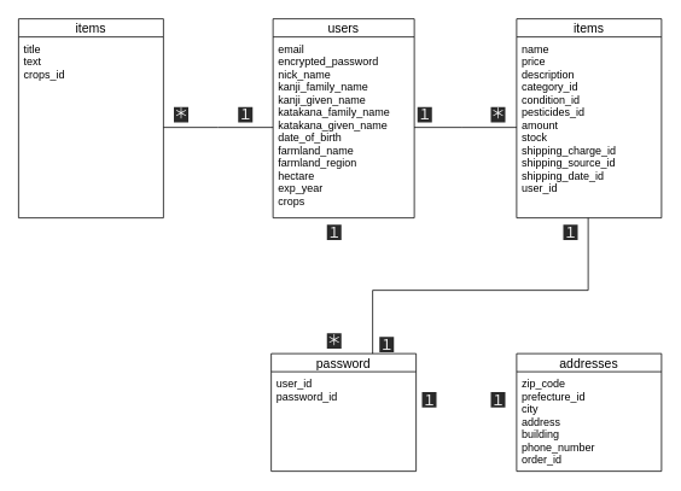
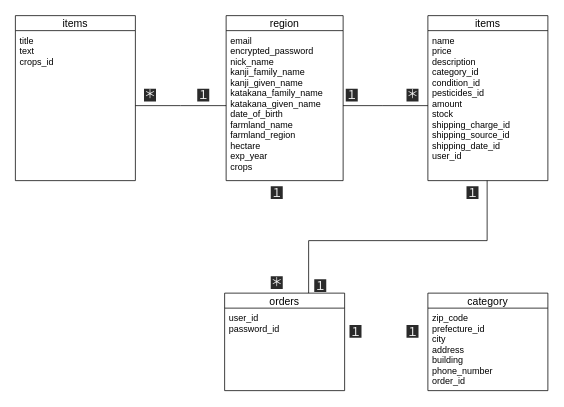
  <mxCell id="0" />
  <mxCell id="1" parent="0" />
  <mxCell id="2" value="" style="edgeStyle=orthogonalEdgeStyle;rounded=0;orthogonalLoop=1;jettySize=auto;html=1;endArrow=none;endFill=0;" parent="1" source="3" target="5" edge="1"><mxGeometry relative="1" as="geometry"><Array as="points"><mxPoint x="510" y="140" /><mxPoint x="510" y="140" /></Array></mxGeometry></mxCell>
- <mxCell id="3" value="users" style="swimlane;fontStyle=0;childLayout=stackLayout;horizontal=1;startSize=20;horizontalStack=0;resizeParent=1;resizeParentMax=0;resizeLast=0;collapsible=1;marginBottom=0;align=center;fontSize=14;" parent="1" vertex="1"><mxGeometry x="301" y="20" width="156" height="220" as="geometry"><mxRectangle x="164" y="180" width="70" height="20" as="alternateBounds" /></mxGeometry></mxCell>
+ <mxCell id="3" value="region" style="swimlane;fontStyle=0;childLayout=stackLayout;horizontal=1;startSize=20;horizontalStack=0;resizeParent=1;resizeParentMax=0;resizeLast=0;collapsible=1;marginBottom=0;align=center;fontSize=14;" parent="1" vertex="1"><mxGeometry x="301" y="20" width="156" height="220" as="geometry"><mxRectangle x="164" y="180" width="70" height="20" as="alternateBounds" /></mxGeometry></mxCell>
  <mxCell id="4" value="email&#10;encrypted_password&#10;nick_name&#10;kanji_family_name&#10;kanji_given_name&#10;katakana_family_name&#10;katakana_given_name&#10;date_of_birth&#10;farmland_name&#10;farmland_region&#10;hectare&#10;exp_year&#10;crops" style="text;strokeColor=none;fillColor=none;spacingLeft=4;spacingRight=4;overflow=hidden;rotatable=0;points=[[0,0.5],[1,0.5]];portConstraint=eastwest;fontSize=12;" parent="3" vertex="1"><mxGeometry y="20" width="156" height="200" as="geometry" /></mxCell>
  <mxCell id="5" value="items" style="swimlane;fontStyle=0;childLayout=stackLayout;horizontal=1;startSize=20;horizontalStack=0;resizeParent=1;resizeParentMax=0;resizeLast=0;collapsible=1;marginBottom=0;align=center;fontSize=14;" parent="1" vertex="1"><mxGeometry x="570" y="20" width="160" height="220" as="geometry"><mxRectangle x="100" y="220" width="70" height="20" as="alternateBounds" /></mxGeometry></mxCell>
  <mxCell id="6" value="name&#10;price&#10;description&#10;category_id&#10;condition_id&#10;pesticides_id&#10;amount&#10;stock&#10;shipping_charge_id&#10;shipping_source_id&#10;shipping_date_id&#10;user_id" style="text;strokeColor=none;fillColor=none;spacingLeft=4;spacingRight=4;overflow=hidden;rotatable=0;points=[[0,0.5],[1,0.5]];portConstraint=eastwest;fontSize=12;" parent="5" vertex="1"><mxGeometry y="20" width="160" height="200" as="geometry" /></mxCell>
- <mxCell id="7" value="password" style="swimlane;fontStyle=0;childLayout=stackLayout;horizontal=1;startSize=20;horizontalStack=0;resizeParent=1;resizeParentMax=0;resizeLast=0;collapsible=1;marginBottom=0;align=center;fontSize=14;" parent="1" vertex="1"><mxGeometry x="299" y="390" width="160" height="130" as="geometry"><mxRectangle x="100" y="220" width="70" height="20" as="alternateBounds" /></mxGeometry></mxCell>
+ <mxCell id="7" value="orders" style="swimlane;fontStyle=0;childLayout=stackLayout;horizontal=1;startSize=20;horizontalStack=0;resizeParent=1;resizeParentMax=0;resizeLast=0;collapsible=1;marginBottom=0;align=center;fontSize=14;" parent="1" vertex="1"><mxGeometry x="299" y="390" width="160" height="130" as="geometry"><mxRectangle x="100" y="220" width="70" height="20" as="alternateBounds" /></mxGeometry></mxCell>
  <mxCell id="8" value="user_id&#10;password_id" style="text;strokeColor=none;fillColor=none;spacingLeft=4;spacingRight=4;overflow=hidden;rotatable=0;points=[[0,0.5],[1,0.5]];portConstraint=eastwest;fontSize=12;" parent="7" vertex="1"><mxGeometry y="20" width="160" height="110" as="geometry" /></mxCell>
  <mxCell id="9" value="&lt;span style=&quot;color: rgb(240, 240, 240); font-family: helvetica; font-size: 16px; font-style: normal; letter-spacing: normal; text-align: center; text-indent: 0px; text-transform: none; word-spacing: 0px; background-color: rgb(42, 42, 42); display: inline; float: none;&quot;&gt;１&lt;/span&gt;" style="text;whiteSpace=wrap;html=1;fontStyle=0;fontSize=16;" parent="1" vertex="1"><mxGeometry x="359" y="240" width="40" height="26" as="geometry" /></mxCell>
  <mxCell id="10" value="&lt;span style=&quot;color: rgb(240, 240, 240); font-family: helvetica; font-size: 16px; font-style: normal; letter-spacing: normal; text-align: center; text-indent: 0px; text-transform: none; word-spacing: 0px; background-color: rgb(42, 42, 42); display: inline; float: none;&quot;&gt;＊&lt;/span&gt;" style="text;whiteSpace=wrap;html=1;fontStyle=0;fontSize=16;" parent="1" vertex="1"><mxGeometry x="540" y="110" width="40" height="26" as="geometry" /></mxCell>
  <mxCell id="11" value="&lt;span style=&quot;color: rgb(240, 240, 240); font-family: helvetica; font-size: 16px; font-style: normal; letter-spacing: normal; text-align: center; text-indent: 0px; text-transform: none; word-spacing: 0px; background-color: rgb(42, 42, 42); display: inline; float: none;&quot;&gt;１&lt;/span&gt;" style="text;whiteSpace=wrap;html=1;fontStyle=0;fontSize=16;" parent="1" vertex="1"><mxGeometry x="620" y="240" width="40" height="26" as="geometry" /></mxCell>
  <mxCell id="12" value="&lt;span style=&quot;color: rgb(240, 240, 240); font-family: helvetica; font-size: 16px; font-style: normal; letter-spacing: normal; text-align: center; text-indent: 0px; text-transform: none; word-spacing: 0px; background-color: rgb(42, 42, 42); display: inline; float: none;&quot;&gt;１&lt;/span&gt;" style="text;whiteSpace=wrap;html=1;fontStyle=0;fontSize=16;" parent="1" vertex="1"><mxGeometry x="464" y="425" width="40" height="26" as="geometry" /></mxCell>
  <mxCell id="13" value="&lt;span style=&quot;color: rgb(240, 240, 240); font-family: helvetica; font-size: 16px; font-style: normal; letter-spacing: normal; text-align: center; text-indent: 0px; text-transform: none; word-spacing: 0px; background-color: rgb(42, 42, 42); display: inline; float: none;&quot;&gt;１&lt;/span&gt;" style="text;whiteSpace=wrap;html=1;fontStyle=0;fontSize=16;" parent="1" vertex="1"><mxGeometry x="459" y="110" width="40" height="26" as="geometry" /></mxCell>
  <mxCell id="14" value="&lt;span style=&quot;color: rgb(240, 240, 240); font-family: helvetica; font-size: 16px; font-style: normal; letter-spacing: normal; text-align: center; text-indent: 0px; text-transform: none; word-spacing: 0px; background-color: rgb(42, 42, 42); display: inline; float: none;&quot;&gt;＊&lt;/span&gt;" style="text;whiteSpace=wrap;html=1;fontStyle=0;fontSize=16;" parent="1" vertex="1"><mxGeometry x="359" y="360" width="40" height="26" as="geometry" /></mxCell>
- <mxCell id="15" value="addresses" style="swimlane;fontStyle=0;childLayout=stackLayout;horizontal=1;startSize=20;horizontalStack=0;resizeParent=1;resizeParentMax=0;resizeLast=0;collapsible=1;marginBottom=0;align=center;fontSize=14;" parent="1" vertex="1"><mxGeometry x="570" y="390" width="160" height="130" as="geometry"><mxRectangle x="100" y="220" width="70" height="20" as="alternateBounds" /></mxGeometry></mxCell>
+ <mxCell id="15" value="category" style="swimlane;fontStyle=0;childLayout=stackLayout;horizontal=1;startSize=20;horizontalStack=0;resizeParent=1;resizeParentMax=0;resizeLast=0;collapsible=1;marginBottom=0;align=center;fontSize=14;" parent="1" vertex="1"><mxGeometry x="570" y="390" width="160" height="130" as="geometry"><mxRectangle x="100" y="220" width="70" height="20" as="alternateBounds" /></mxGeometry></mxCell>
  <mxCell id="16" value="zip_code&#10;prefecture_id&#10;city&#10;address&#10;building&#10;phone_number&#10;order_id" style="text;strokeColor=none;fillColor=none;spacingLeft=4;spacingRight=4;overflow=hidden;rotatable=0;points=[[0,0.5],[1,0.5]];portConstraint=eastwest;fontSize=12;" parent="15" vertex="1"><mxGeometry y="20" width="160" height="110" as="geometry" /></mxCell>
  <mxCell id="17" value="&lt;span style=&quot;color: rgb(240, 240, 240); font-family: helvetica; font-size: 16px; font-style: normal; letter-spacing: normal; text-align: center; text-indent: 0px; text-transform: none; word-spacing: 0px; background-color: rgb(42, 42, 42); display: inline; float: none;&quot;&gt;１&lt;/span&gt;" style="text;whiteSpace=wrap;html=1;fontStyle=0;fontSize=16;" parent="1" vertex="1"><mxGeometry x="540" y="425" width="40" height="26" as="geometry" /></mxCell>
  <mxCell id="18" value="items" style="swimlane;fontStyle=0;childLayout=stackLayout;horizontal=1;startSize=20;horizontalStack=0;resizeParent=1;resizeParentMax=0;resizeLast=0;collapsible=1;marginBottom=0;align=center;fontSize=14;" vertex="1" parent="1"><mxGeometry x="20" y="20" width="160" height="220" as="geometry"><mxRectangle x="100" y="220" width="70" height="20" as="alternateBounds" /></mxGeometry></mxCell>
  <mxCell id="19" value="title&#10;text&#10;crops_id" style="text;strokeColor=none;fillColor=none;spacingLeft=4;spacingRight=4;overflow=hidden;rotatable=0;points=[[0,0.5],[1,0.5]];portConstraint=eastwest;fontSize=12;" vertex="1" parent="18"><mxGeometry y="20" width="160" height="200" as="geometry" /></mxCell>
  <mxCell id="20" value="&lt;span style=&quot;color: rgb(240, 240, 240); font-family: helvetica; font-size: 16px; font-style: normal; letter-spacing: normal; text-align: center; text-indent: 0px; text-transform: none; word-spacing: 0px; background-color: rgb(42, 42, 42); display: inline; float: none;&quot;&gt;１&lt;/span&gt;" style="text;whiteSpace=wrap;html=1;fontStyle=0;fontSize=16;" vertex="1" parent="1"><mxGeometry x="417" y="364" width="40" height="26" as="geometry" /></mxCell>
  <mxCell id="21" value="" style="edgeStyle=orthogonalEdgeStyle;rounded=0;orthogonalLoop=1;jettySize=auto;html=1;endArrow=none;endFill=0;entryX=0;entryY=0.5;entryDx=0;entryDy=0;" edge="1" parent="1" target="4"><mxGeometry relative="1" as="geometry"><mxPoint x="180" y="140" as="sourcePoint" /><mxPoint x="550" y="129.5" as="targetPoint" /><Array as="points"><mxPoint x="240" y="140" /><mxPoint x="240" y="140" /></Array></mxGeometry></mxCell>
  <mxCell id="22" value="&lt;span style=&quot;color: rgb(240, 240, 240); font-family: helvetica; font-size: 16px; font-style: normal; letter-spacing: normal; text-align: center; text-indent: 0px; text-transform: none; word-spacing: 0px; background-color: rgb(42, 42, 42); display: inline; float: none;&quot;&gt;＊&lt;/span&gt;" style="text;whiteSpace=wrap;html=1;fontStyle=0;fontSize=16;" vertex="1" parent="1"><mxGeometry x="190" y="110" width="40" height="26" as="geometry" /></mxCell>
  <mxCell id="23" value="&lt;span style=&quot;color: rgb(240, 240, 240); font-family: helvetica; font-size: 16px; font-style: normal; letter-spacing: normal; text-align: center; text-indent: 0px; text-transform: none; word-spacing: 0px; background-color: rgb(42, 42, 42); display: inline; float: none;&quot;&gt;１&lt;/span&gt;" style="text;whiteSpace=wrap;html=1;fontStyle=0;fontSize=16;" vertex="1" parent="1"><mxGeometry x="261" y="110" width="40" height="26" as="geometry" /></mxCell>
  <mxCell id="24" value="" style="edgeStyle=orthogonalEdgeStyle;rounded=0;orthogonalLoop=1;jettySize=auto;html=1;endArrow=none;endFill=0;exitX=0.7;exitY=0;exitDx=0;exitDy=0;exitPerimeter=0;" edge="1" parent="1" source="7" target="6"><mxGeometry relative="1" as="geometry"><mxPoint x="411" y="385" as="sourcePoint" /><mxPoint x="649" y="244" as="targetPoint" /><Array as="points"><mxPoint x="411" y="320" /><mxPoint x="649" y="320" /></Array></mxGeometry></mxCell>
